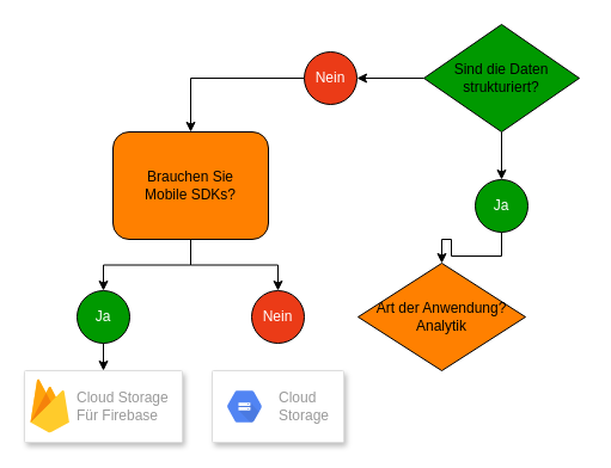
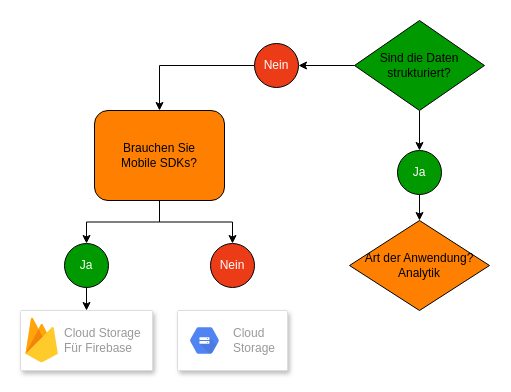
  <mxCell id="0" />
  <mxCell id="1" parent="0" />
  <mxCell id="2" style="edgeStyle=orthogonalEdgeStyle;rounded=0;orthogonalLoop=1;jettySize=auto;html=1;exitX=0.5;exitY=1;exitDx=0;exitDy=0;entryX=0.5;entryY=0;entryDx=0;entryDy=0;" edge="1" parent="1" source="4" target="6"><mxGeometry relative="1" as="geometry" /></mxCell>
  <mxCell id="3" style="edgeStyle=orthogonalEdgeStyle;rounded=0;orthogonalLoop=1;jettySize=auto;html=1;entryX=1;entryY=0.5;entryDx=0;entryDy=0;" edge="1" parent="1" source="4" target="9"><mxGeometry relative="1" as="geometry" /></mxCell>
  <mxCell id="4" value="Sind die Daten &lt;br&gt;strukturiert?" style="rhombus;whiteSpace=wrap;html=1;fillColor=#009900;" vertex="1" parent="1"><mxGeometry x="354" y="20" width="130" height="90" as="geometry" /></mxCell>
  <mxCell id="5" value="" style="edgeStyle=orthogonalEdgeStyle;rounded=0;orthogonalLoop=1;jettySize=auto;html=1;" edge="1" parent="1" source="6" target="7"><mxGeometry relative="1" as="geometry" /></mxCell>
  <mxCell id="6" value="&lt;font color=&quot;#ffffff&quot;&gt;Ja&lt;/font&gt;" style="ellipse;whiteSpace=wrap;html=1;aspect=fixed;fillColor=#009900;" vertex="1" parent="1"><mxGeometry x="397" y="150" width="44" height="44" as="geometry" /></mxCell>
- <mxCell id="7" value="Art der Anwendung?&lt;br&gt;Analytik" style="rhombus;whiteSpace=wrap;html=1;fillColor=#FF8000;" vertex="1" parent="1"><mxGeometry x="299" y="220" width="140" height="90" as="geometry" /></mxCell>
+ <mxCell id="7" value="Art der Anwendung?&lt;br&gt;Analytik" style="rhombus;whiteSpace=wrap;html=1;fillColor=#FF8000;" vertex="1" parent="1"><mxGeometry x="349" y="220" width="140" height="90" as="geometry" /></mxCell>
  <mxCell id="8" style="edgeStyle=orthogonalEdgeStyle;rounded=0;orthogonalLoop=1;jettySize=auto;html=1;entryX=0.5;entryY=0;entryDx=0;entryDy=0;" edge="1" parent="1" source="9" target="12"><mxGeometry relative="1" as="geometry" /></mxCell>
  <mxCell id="9" value="&lt;font color=&quot;#ffffff&quot;&gt;Nein&lt;/font&gt;" style="ellipse;whiteSpace=wrap;html=1;aspect=fixed;fillColor=#EB3B17;" vertex="1" parent="1"><mxGeometry x="254" y="43" width="44" height="44" as="geometry" /></mxCell>
  <mxCell id="10" style="edgeStyle=orthogonalEdgeStyle;rounded=0;orthogonalLoop=1;jettySize=auto;html=1;" edge="1" parent="1" source="12" target="15"><mxGeometry relative="1" as="geometry" /></mxCell>
  <mxCell id="11" style="edgeStyle=orthogonalEdgeStyle;rounded=0;orthogonalLoop=1;jettySize=auto;html=1;" edge="1" parent="1" source="12" target="14"><mxGeometry relative="1" as="geometry" /></mxCell>
  <mxCell id="12" value="Brauchen Sie &lt;br&gt;Mobile SDKs?" style="whiteSpace=wrap;html=1;fillColor=#FF8000;rounded=1;" vertex="1" parent="1"><mxGeometry x="94" y="110" width="130" height="90" as="geometry" /></mxCell>
  <mxCell id="13" style="edgeStyle=orthogonalEdgeStyle;rounded=0;orthogonalLoop=1;jettySize=auto;html=1;entryX=0.5;entryY=0;entryDx=0;entryDy=0;" edge="1" parent="1" source="14"><mxGeometry relative="1" as="geometry"><mxPoint x="86" y="310" as="targetPoint" /></mxGeometry></mxCell>
  <mxCell id="14" value="&lt;font color=&quot;#ffffff&quot;&gt;Ja&lt;/font&gt;" style="ellipse;whiteSpace=wrap;html=1;aspect=fixed;fillColor=#009900;" vertex="1" parent="1"><mxGeometry x="64" y="243" width="44" height="44" as="geometry" /></mxCell>
  <mxCell id="15" value="&lt;font color=&quot;#ffffff&quot;&gt;Nein&lt;/font&gt;" style="ellipse;whiteSpace=wrap;html=1;aspect=fixed;fillColor=#EB3B17;" vertex="1" parent="1"><mxGeometry x="210" y="243" width="44" height="44" as="geometry" /></mxCell>
  <mxCell id="16" value="" style="strokeColor=#dddddd;shadow=1;strokeWidth=1;rounded=1;absoluteArcSize=1;arcSize=2;fillColor=#FFFFFF;" vertex="1" parent="1"><mxGeometry x="177" y="310" width="110" height="60" as="geometry" /></mxCell>
  <mxCell id="17" value="Cloud&#10;Storage" style="dashed=0;connectable=0;html=1;fillColor=#5184F3;strokeColor=none;shape=mxgraph.gcp2.hexIcon;prIcon=cloud_storage;part=1;labelPosition=right;verticalLabelPosition=middle;align=left;verticalAlign=middle;spacingLeft=5;fontColor=#999999;fontSize=12;" vertex="1" parent="16"><mxGeometry y="0.5" width="44" height="39" relative="1" as="geometry"><mxPoint x="5" y="-19.5" as="offset" /></mxGeometry></mxCell>
  <mxCell id="18" value="" style="strokeColor=#dddddd;shadow=1;strokeWidth=1;rounded=1;absoluteArcSize=1;arcSize=2;fillColor=#FFFFFF;" vertex="1" parent="1"><mxGeometry x="20" y="310" width="132" height="60" as="geometry" /></mxCell>
  <mxCell id="19" value="Cloud Storage&amp;nbsp;&lt;br&gt;Für Firebase" style="dashed=0;connectable=0;html=1;fillColor=#5184F3;strokeColor=none;shape=mxgraph.gcp2.firebase;part=1;labelPosition=right;verticalLabelPosition=middle;align=left;verticalAlign=middle;spacingLeft=5;fontColor=#999999;fontSize=12;" vertex="1" parent="18"><mxGeometry width="32.4" height="45" relative="1" as="geometry"><mxPoint x="5" y="7" as="offset" /></mxGeometry></mxCell>
